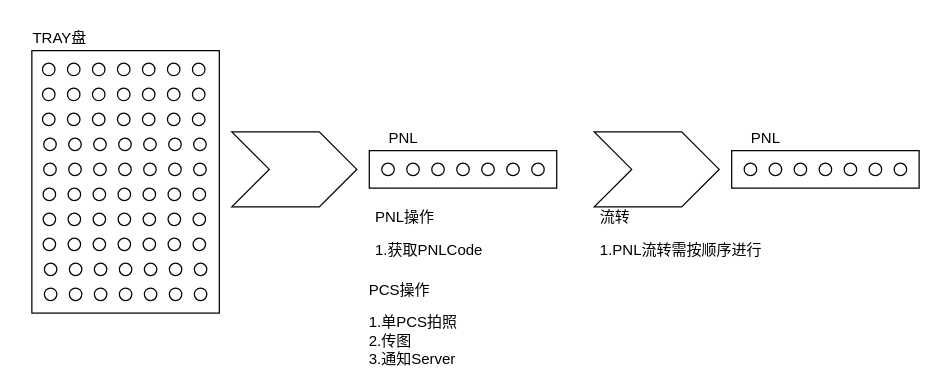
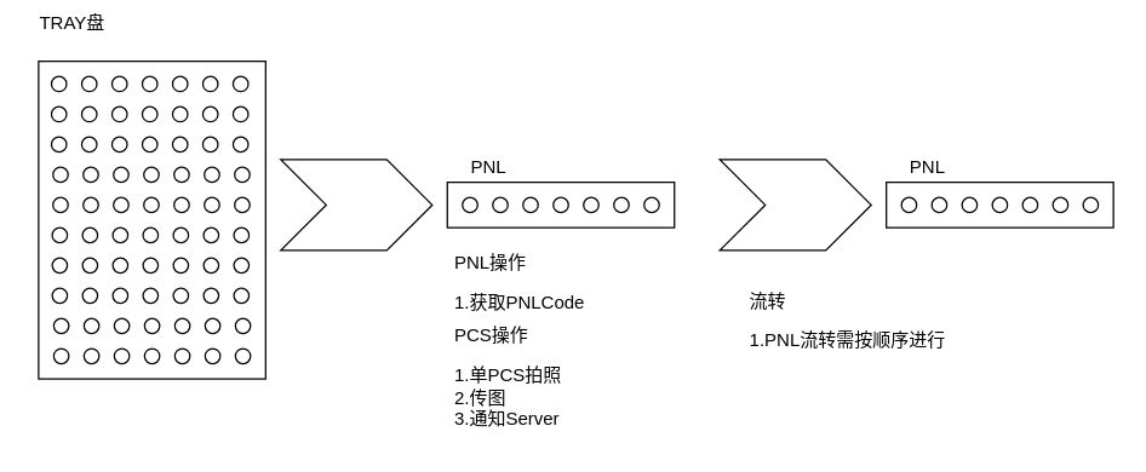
  <mxCell id="0" />
  <mxCell id="1" parent="0" />
  <mxCell id="2" value="" style="rounded=0;whiteSpace=wrap;html=1;" vertex="1" parent="1"><mxGeometry x="295" y="120" width="150" height="30" as="geometry" /></mxCell>
  <mxCell id="3" value="" style="rounded=0;whiteSpace=wrap;html=1;" vertex="1" parent="1"><mxGeometry x="25" width="150" height="210" as="geometry" y="40" /></mxCell>
  <mxCell id="4" value="" style="ellipse;whiteSpace=wrap;html=1;aspect=fixed;" vertex="1" parent="1"><mxGeometry x="35" y="230" width="10" height="10" as="geometry" /></mxCell>
  <mxCell id="5" value="" style="ellipse;whiteSpace=wrap;html=1;aspect=fixed;" vertex="1" parent="1"><mxGeometry x="55" y="230" width="10" height="10" as="geometry" /></mxCell>
  <mxCell id="6" value="" style="ellipse;whiteSpace=wrap;html=1;aspect=fixed;" vertex="1" parent="1"><mxGeometry x="75" y="230" width="10" height="10" as="geometry" /></mxCell>
  <mxCell id="7" value="" style="ellipse;whiteSpace=wrap;html=1;aspect=fixed;" vertex="1" parent="1"><mxGeometry x="95" y="230" width="10" height="10" as="geometry" /></mxCell>
  <mxCell id="8" value="" style="ellipse;whiteSpace=wrap;html=1;aspect=fixed;" vertex="1" parent="1"><mxGeometry x="115" y="230" width="10" height="10" as="geometry" /></mxCell>
  <mxCell id="9" value="" style="ellipse;whiteSpace=wrap;html=1;aspect=fixed;" vertex="1" parent="1"><mxGeometry x="135" y="230" width="10" height="10" as="geometry" /></mxCell>
  <mxCell id="10" value="" style="ellipse;whiteSpace=wrap;html=1;aspect=fixed;" vertex="1" parent="1"><mxGeometry x="155" y="230" width="10" height="10" as="geometry" /></mxCell>
  <mxCell id="11" value="" style="ellipse;whiteSpace=wrap;html=1;aspect=fixed;" vertex="1" parent="1"><mxGeometry x="35" y="210" width="10" height="10" as="geometry" /></mxCell>
  <mxCell id="12" value="" style="ellipse;whiteSpace=wrap;html=1;aspect=fixed;" vertex="1" parent="1"><mxGeometry x="55" y="210" width="10" height="10" as="geometry" /></mxCell>
  <mxCell id="13" value="" style="ellipse;whiteSpace=wrap;html=1;aspect=fixed;" vertex="1" parent="1"><mxGeometry x="75" y="210" width="10" height="10" as="geometry" /></mxCell>
  <mxCell id="14" value="" style="ellipse;whiteSpace=wrap;html=1;aspect=fixed;" vertex="1" parent="1"><mxGeometry x="95" y="210" width="10" height="10" as="geometry" /></mxCell>
  <mxCell id="15" value="" style="ellipse;whiteSpace=wrap;html=1;aspect=fixed;" vertex="1" parent="1"><mxGeometry x="115" y="210" width="10" height="10" as="geometry" /></mxCell>
  <mxCell id="16" value="" style="ellipse;whiteSpace=wrap;html=1;aspect=fixed;" vertex="1" parent="1"><mxGeometry x="135" y="210" width="10" height="10" as="geometry" /></mxCell>
  <mxCell id="17" value="" style="ellipse;whiteSpace=wrap;html=1;aspect=fixed;" vertex="1" parent="1"><mxGeometry x="155" y="210" width="10" height="10" as="geometry" /></mxCell>
  <mxCell id="18" value="" style="ellipse;whiteSpace=wrap;html=1;aspect=fixed;" vertex="1" parent="1"><mxGeometry x="34" y="190" width="10" height="10" as="geometry" /></mxCell>
  <mxCell id="19" value="" style="ellipse;whiteSpace=wrap;html=1;aspect=fixed;" vertex="1" parent="1"><mxGeometry x="54" y="190" width="10" height="10" as="geometry" /></mxCell>
  <mxCell id="20" value="" style="ellipse;whiteSpace=wrap;html=1;aspect=fixed;" vertex="1" parent="1"><mxGeometry x="74" y="190" width="10" height="10" as="geometry" /></mxCell>
  <mxCell id="21" value="" style="ellipse;whiteSpace=wrap;html=1;aspect=fixed;" vertex="1" parent="1"><mxGeometry x="94" y="190" width="10" height="10" as="geometry" /></mxCell>
  <mxCell id="22" value="" style="ellipse;whiteSpace=wrap;html=1;aspect=fixed;" vertex="1" parent="1"><mxGeometry x="114" y="190" width="10" height="10" as="geometry" /></mxCell>
  <mxCell id="23" value="" style="ellipse;whiteSpace=wrap;html=1;aspect=fixed;" vertex="1" parent="1"><mxGeometry x="134" y="190" width="10" height="10" as="geometry" /></mxCell>
  <mxCell id="24" value="" style="ellipse;whiteSpace=wrap;html=1;aspect=fixed;" vertex="1" parent="1"><mxGeometry x="154" y="190" width="10" height="10" as="geometry" /></mxCell>
  <mxCell id="25" value="" style="ellipse;whiteSpace=wrap;html=1;aspect=fixed;" vertex="1" parent="1"><mxGeometry x="34" y="170" width="10" height="10" as="geometry" /></mxCell>
  <mxCell id="26" value="" style="ellipse;whiteSpace=wrap;html=1;aspect=fixed;" vertex="1" parent="1"><mxGeometry x="54" y="170" width="10" height="10" as="geometry" /></mxCell>
  <mxCell id="27" value="" style="ellipse;whiteSpace=wrap;html=1;aspect=fixed;" vertex="1" parent="1"><mxGeometry x="74" y="170" width="10" height="10" as="geometry" /></mxCell>
  <mxCell id="28" value="" style="ellipse;whiteSpace=wrap;html=1;aspect=fixed;" vertex="1" parent="1"><mxGeometry x="94" y="170" width="10" height="10" as="geometry" /></mxCell>
  <mxCell id="29" value="" style="ellipse;whiteSpace=wrap;html=1;aspect=fixed;" vertex="1" parent="1"><mxGeometry x="114" y="170" width="10" height="10" as="geometry" /></mxCell>
  <mxCell id="30" value="" style="ellipse;whiteSpace=wrap;html=1;aspect=fixed;" vertex="1" parent="1"><mxGeometry x="134" y="170" width="10" height="10" as="geometry" /></mxCell>
  <mxCell id="31" value="" style="ellipse;whiteSpace=wrap;html=1;aspect=fixed;" vertex="1" parent="1"><mxGeometry x="154" y="170" width="10" height="10" as="geometry" /></mxCell>
  <mxCell id="32" value="" style="ellipse;whiteSpace=wrap;html=1;aspect=fixed;" vertex="1" parent="1"><mxGeometry x="34" y="150" width="10" height="10" as="geometry" /></mxCell>
  <mxCell id="33" value="" style="ellipse;whiteSpace=wrap;html=1;aspect=fixed;" vertex="1" parent="1"><mxGeometry x="54" y="150" width="10" height="10" as="geometry" /></mxCell>
  <mxCell id="34" value="" style="ellipse;whiteSpace=wrap;html=1;aspect=fixed;" vertex="1" parent="1"><mxGeometry x="74" y="150" width="10" height="10" as="geometry" /></mxCell>
  <mxCell id="35" value="" style="ellipse;whiteSpace=wrap;html=1;aspect=fixed;" vertex="1" parent="1"><mxGeometry x="94" y="150" width="10" height="10" as="geometry" /></mxCell>
  <mxCell id="36" value="" style="ellipse;whiteSpace=wrap;html=1;aspect=fixed;" vertex="1" parent="1"><mxGeometry x="114" y="150" width="10" height="10" as="geometry" /></mxCell>
  <mxCell id="37" value="" style="ellipse;whiteSpace=wrap;html=1;aspect=fixed;" vertex="1" parent="1"><mxGeometry x="134" y="150" width="10" height="10" as="geometry" /></mxCell>
  <mxCell id="38" value="" style="ellipse;whiteSpace=wrap;html=1;aspect=fixed;" vertex="1" parent="1"><mxGeometry x="154" y="150" width="10" height="10" as="geometry" /></mxCell>
  <mxCell id="39" value="" style="ellipse;whiteSpace=wrap;html=1;aspect=fixed;" vertex="1" parent="1"><mxGeometry x="34.5" y="130" width="10" height="10" as="geometry" /></mxCell>
  <mxCell id="40" value="" style="ellipse;whiteSpace=wrap;html=1;aspect=fixed;" vertex="1" parent="1"><mxGeometry x="54.5" y="130" width="10" height="10" as="geometry" /></mxCell>
  <mxCell id="41" value="" style="ellipse;whiteSpace=wrap;html=1;aspect=fixed;" vertex="1" parent="1"><mxGeometry x="74.5" y="130" width="10" height="10" as="geometry" /></mxCell>
  <mxCell id="42" value="" style="ellipse;whiteSpace=wrap;html=1;aspect=fixed;" vertex="1" parent="1"><mxGeometry x="94.5" y="130" width="10" height="10" as="geometry" /></mxCell>
  <mxCell id="43" value="" style="ellipse;whiteSpace=wrap;html=1;aspect=fixed;" vertex="1" parent="1"><mxGeometry x="114.5" y="130" width="10" height="10" as="geometry" /></mxCell>
  <mxCell id="44" value="" style="ellipse;whiteSpace=wrap;html=1;aspect=fixed;" vertex="1" parent="1"><mxGeometry x="134.5" y="130" width="10" height="10" as="geometry" /></mxCell>
  <mxCell id="45" value="" style="ellipse;whiteSpace=wrap;html=1;aspect=fixed;" vertex="1" parent="1"><mxGeometry x="154.5" y="130" width="10" height="10" as="geometry" /></mxCell>
  <mxCell id="46" value="" style="ellipse;whiteSpace=wrap;html=1;aspect=fixed;" vertex="1" parent="1"><mxGeometry x="34.5" y="110" width="10" height="10" as="geometry" /></mxCell>
  <mxCell id="47" value="" style="ellipse;whiteSpace=wrap;html=1;aspect=fixed;" vertex="1" parent="1"><mxGeometry x="54.5" y="110" width="10" height="10" as="geometry" /></mxCell>
  <mxCell id="48" value="" style="ellipse;whiteSpace=wrap;html=1;aspect=fixed;" vertex="1" parent="1"><mxGeometry x="74.5" y="110" width="10" height="10" as="geometry" /></mxCell>
  <mxCell id="49" value="" style="ellipse;whiteSpace=wrap;html=1;aspect=fixed;" vertex="1" parent="1"><mxGeometry x="94.5" y="110" width="10" height="10" as="geometry" /></mxCell>
  <mxCell id="50" value="" style="ellipse;whiteSpace=wrap;html=1;aspect=fixed;" vertex="1" parent="1"><mxGeometry x="114.5" y="110" width="10" height="10" as="geometry" /></mxCell>
  <mxCell id="51" value="" style="ellipse;whiteSpace=wrap;html=1;aspect=fixed;" vertex="1" parent="1"><mxGeometry x="134.5" y="110" width="10" height="10" as="geometry" /></mxCell>
  <mxCell id="52" value="" style="ellipse;whiteSpace=wrap;html=1;aspect=fixed;" vertex="1" parent="1"><mxGeometry x="154.5" y="110" width="10" height="10" as="geometry" /></mxCell>
  <mxCell id="53" value="" style="ellipse;whiteSpace=wrap;html=1;aspect=fixed;" vertex="1" parent="1"><mxGeometry x="33.5" y="90" width="10" height="10" as="geometry" /></mxCell>
  <mxCell id="54" value="" style="ellipse;whiteSpace=wrap;html=1;aspect=fixed;" vertex="1" parent="1"><mxGeometry x="53.5" y="90" width="10" height="10" as="geometry" /></mxCell>
  <mxCell id="55" value="" style="ellipse;whiteSpace=wrap;html=1;aspect=fixed;" vertex="1" parent="1"><mxGeometry x="73.5" y="90" width="10" height="10" as="geometry" /></mxCell>
  <mxCell id="56" value="" style="ellipse;whiteSpace=wrap;html=1;aspect=fixed;" vertex="1" parent="1"><mxGeometry x="93.5" y="90" width="10" height="10" as="geometry" /></mxCell>
  <mxCell id="57" value="" style="ellipse;whiteSpace=wrap;html=1;aspect=fixed;" vertex="1" parent="1"><mxGeometry x="113.5" y="90" width="10" height="10" as="geometry" /></mxCell>
  <mxCell id="58" value="" style="ellipse;whiteSpace=wrap;html=1;aspect=fixed;" vertex="1" parent="1"><mxGeometry x="133.5" y="90" width="10" height="10" as="geometry" /></mxCell>
  <mxCell id="59" value="" style="ellipse;whiteSpace=wrap;html=1;aspect=fixed;" vertex="1" parent="1"><mxGeometry x="153.5" y="90" width="10" height="10" as="geometry" /></mxCell>
  <mxCell id="60" value="" style="ellipse;whiteSpace=wrap;html=1;aspect=fixed;" vertex="1" parent="1"><mxGeometry x="33.5" y="70" width="10" height="10" as="geometry" /></mxCell>
  <mxCell id="61" value="" style="ellipse;whiteSpace=wrap;html=1;aspect=fixed;" vertex="1" parent="1"><mxGeometry x="53.5" y="70" width="10" height="10" as="geometry" /></mxCell>
  <mxCell id="62" value="" style="ellipse;whiteSpace=wrap;html=1;aspect=fixed;" vertex="1" parent="1"><mxGeometry x="73.5" y="70" width="10" height="10" as="geometry" /></mxCell>
  <mxCell id="63" value="" style="ellipse;whiteSpace=wrap;html=1;aspect=fixed;" vertex="1" parent="1"><mxGeometry x="93.5" y="70" width="10" height="10" as="geometry" /></mxCell>
  <mxCell id="64" value="" style="ellipse;whiteSpace=wrap;html=1;aspect=fixed;" vertex="1" parent="1"><mxGeometry x="113.5" y="70" width="10" height="10" as="geometry" /></mxCell>
  <mxCell id="65" value="" style="ellipse;whiteSpace=wrap;html=1;aspect=fixed;" vertex="1" parent="1"><mxGeometry x="133.5" y="70" width="10" height="10" as="geometry" /></mxCell>
  <mxCell id="66" value="" style="ellipse;whiteSpace=wrap;html=1;aspect=fixed;" vertex="1" parent="1"><mxGeometry x="153.5" y="70" width="10" height="10" as="geometry" /></mxCell>
  <mxCell id="67" value="" style="ellipse;whiteSpace=wrap;html=1;aspect=fixed;" vertex="1" parent="1"><mxGeometry x="33.5" y="50" width="10" height="10" as="geometry" /></mxCell>
  <mxCell id="68" value="" style="ellipse;whiteSpace=wrap;html=1;aspect=fixed;" vertex="1" parent="1"><mxGeometry x="53.5" y="50" width="10" height="10" as="geometry" /></mxCell>
  <mxCell id="69" value="" style="ellipse;whiteSpace=wrap;html=1;aspect=fixed;" vertex="1" parent="1"><mxGeometry x="73.5" y="50" width="10" height="10" as="geometry" /></mxCell>
  <mxCell id="70" value="" style="ellipse;whiteSpace=wrap;html=1;aspect=fixed;" vertex="1" parent="1"><mxGeometry x="93.5" y="50" width="10" height="10" as="geometry" /></mxCell>
  <mxCell id="71" value="" style="ellipse;whiteSpace=wrap;html=1;aspect=fixed;" vertex="1" parent="1"><mxGeometry x="113.5" y="50" width="10" height="10" as="geometry" /></mxCell>
  <mxCell id="72" value="" style="ellipse;whiteSpace=wrap;html=1;aspect=fixed;" vertex="1" parent="1"><mxGeometry x="133.5" y="50" width="10" height="10" as="geometry" /></mxCell>
  <mxCell id="73" value="" style="ellipse;whiteSpace=wrap;html=1;aspect=fixed;" vertex="1" parent="1"><mxGeometry x="153.5" y="50" width="10" height="10" as="geometry" /></mxCell>
- <mxCell id="74" value="TRAY盘" style="text;html=1;strokeColor=none;fillColor=none;align=center;verticalAlign=middle;whiteSpace=wrap;rounded=0;" vertex="1" parent="1"><mxGeometry x="20" y="20" width="55" height="20" as="geometry" /></mxCell>
+ <mxCell id="74" value="TRAY盘" style="text;html=1;strokeColor=none;fillColor=none;align=center;verticalAlign=middle;whiteSpace=wrap;rounded=0;" vertex="1" parent="1"><mxGeometry x="20" y="5" width="55" height="20" as="geometry" /></mxCell>
  <mxCell id="75" value="" style="ellipse;whiteSpace=wrap;html=1;aspect=fixed;" vertex="1" parent="1"><mxGeometry x="305" y="130" width="10" height="10" as="geometry" /></mxCell>
  <mxCell id="76" value="" style="ellipse;whiteSpace=wrap;html=1;aspect=fixed;" vertex="1" parent="1"><mxGeometry x="325" y="130" width="10" height="10" as="geometry" /></mxCell>
  <mxCell id="77" value="" style="ellipse;whiteSpace=wrap;html=1;aspect=fixed;" vertex="1" parent="1"><mxGeometry x="345" y="130" width="10" height="10" as="geometry" /></mxCell>
  <mxCell id="78" value="" style="ellipse;whiteSpace=wrap;html=1;aspect=fixed;" vertex="1" parent="1"><mxGeometry x="365" y="130" width="10" height="10" as="geometry" /></mxCell>
  <mxCell id="79" value="" style="ellipse;whiteSpace=wrap;html=1;aspect=fixed;" vertex="1" parent="1"><mxGeometry x="385" y="130" width="10" height="10" as="geometry" /></mxCell>
  <mxCell id="80" value="" style="ellipse;whiteSpace=wrap;html=1;aspect=fixed;" vertex="1" parent="1"><mxGeometry x="405" y="130" width="10" height="10" as="geometry" /></mxCell>
  <mxCell id="81" value="" style="ellipse;whiteSpace=wrap;html=1;aspect=fixed;" vertex="1" parent="1"><mxGeometry x="425" y="130" width="10" height="10" as="geometry" /></mxCell>
  <mxCell id="82" value="PNL" style="text;html=1;strokeColor=none;fillColor=none;align=center;verticalAlign=middle;whiteSpace=wrap;rounded=0;" vertex="1" parent="1"><mxGeometry x="295" y="100" width="55" height="20" as="geometry" /></mxCell>
  <mxCell id="83" value="" style="html=1;shadow=0;dashed=0;align=center;verticalAlign=middle;shape=mxgraph.arrows2.arrow;dy=0;dx=30;notch=30;" vertex="1" parent="1"><mxGeometry x="185" y="105" width="100" height="60" as="geometry" /></mxCell>
  <mxCell id="84" value="&lt;p&gt;PNL操作&lt;/p&gt;&lt;div&gt;1.获取PNLCode&lt;/div&gt;" style="text;html=1;strokeColor=none;fillColor=none;spacing=5;spacingTop=-20;whiteSpace=wrap;overflow=hidden;rounded=0;" vertex="1" parent="1"><mxGeometry x="295" y="165" width="130" height="45" as="geometry" /></mxCell>
  <mxCell id="85" style="edgeStyle=orthogonalEdgeStyle;rounded=0;orthogonalLoop=1;jettySize=auto;html=1;exitX=0.5;exitY=1;exitDx=0;exitDy=0;" edge="1" parent="1" source="84" target="84"><mxGeometry relative="1" as="geometry" /></mxCell>
- <mxCell id="86" value="&lt;p&gt;PCS操作&lt;/p&gt;&lt;div&gt;1.单PCS拍照&lt;/div&gt;&lt;div&gt;2.传图&lt;/div&gt;&lt;div&gt;3.通知Server&lt;/div&gt;" style="text;html=1;strokeColor=none;fillColor=none;spacing=5;spacingTop=-20;whiteSpace=wrap;overflow=hidden;rounded=0;" vertex="1" parent="1"><mxGeometry x="290" y="222.5" width="130" height="77.5" as="geometry" /></mxCell>
+ <mxCell id="86" value="&lt;p&gt;PCS操作&lt;/p&gt;&lt;div&gt;1.单PCS拍照&lt;/div&gt;&lt;div&gt;2.传图&lt;/div&gt;&lt;div&gt;3.通知Server&lt;/div&gt;" style="text;html=1;strokeColor=none;fillColor=none;spacing=5;spacingTop=-20;whiteSpace=wrap;overflow=hidden;rounded=0;" vertex="1" parent="1"><mxGeometry x="295" y="212.5" width="130" height="77.5" as="geometry" /></mxCell>
  <mxCell id="87" value="" style="rounded=0;whiteSpace=wrap;html=1;" vertex="1" parent="1"><mxGeometry x="585" y="120" width="150" height="30" as="geometry" /></mxCell>
  <mxCell id="88" value="" style="ellipse;whiteSpace=wrap;html=1;aspect=fixed;" vertex="1" parent="1"><mxGeometry x="595" y="130" width="10" height="10" as="geometry" /></mxCell>
  <mxCell id="89" value="" style="ellipse;whiteSpace=wrap;html=1;aspect=fixed;" vertex="1" parent="1"><mxGeometry x="615" y="130" width="10" height="10" as="geometry" /></mxCell>
  <mxCell id="90" value="" style="ellipse;whiteSpace=wrap;html=1;aspect=fixed;" vertex="1" parent="1"><mxGeometry x="635" y="130" width="10" height="10" as="geometry" /></mxCell>
  <mxCell id="91" value="" style="ellipse;whiteSpace=wrap;html=1;aspect=fixed;" vertex="1" parent="1"><mxGeometry x="655" y="130" width="10" height="10" as="geometry" /></mxCell>
  <mxCell id="92" value="" style="ellipse;whiteSpace=wrap;html=1;aspect=fixed;" vertex="1" parent="1"><mxGeometry x="675" y="130" width="10" height="10" as="geometry" /></mxCell>
  <mxCell id="93" value="" style="ellipse;whiteSpace=wrap;html=1;aspect=fixed;" vertex="1" parent="1"><mxGeometry x="695" y="130" width="10" height="10" as="geometry" /></mxCell>
  <mxCell id="94" value="" style="ellipse;whiteSpace=wrap;html=1;aspect=fixed;" vertex="1" parent="1"><mxGeometry x="715" y="130" width="10" height="10" as="geometry" /></mxCell>
  <mxCell id="95" value="PNL" style="text;html=1;strokeColor=none;fillColor=none;align=center;verticalAlign=middle;whiteSpace=wrap;rounded=0;" vertex="1" parent="1"><mxGeometry x="585" y="100" width="55" height="20" as="geometry" /></mxCell>
  <mxCell id="96" value="" style="html=1;shadow=0;dashed=0;align=center;verticalAlign=middle;shape=mxgraph.arrows2.arrow;dy=0;dx=30;notch=30;" vertex="1" parent="1"><mxGeometry x="475" y="105" width="100" height="60" as="geometry" /></mxCell>
- <mxCell id="97" value="&lt;p&gt;流转&lt;/p&gt;&lt;div&gt;1.PNL流转需按顺序进行&lt;/div&gt;" style="text;html=1;strokeColor=none;fillColor=none;spacing=5;spacingTop=-20;whiteSpace=wrap;overflow=hidden;rounded=0;" vertex="1" parent="1"><mxGeometry x="475" y="165" width="150" height="45" as="geometry" /></mxCell>
+ <mxCell id="97" value="&lt;p&gt;流转&lt;/p&gt;&lt;div&gt;1.PNL流转需按顺序进行&lt;/div&gt;" style="text;html=1;strokeColor=none;fillColor=none;spacing=5;spacingTop=-20;whiteSpace=wrap;overflow=hidden;rounded=0;" vertex="1" parent="1"><mxGeometry x="490" y="190" width="150" height="45" as="geometry" /></mxCell>
